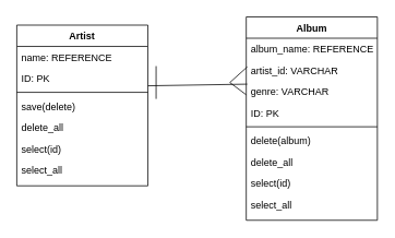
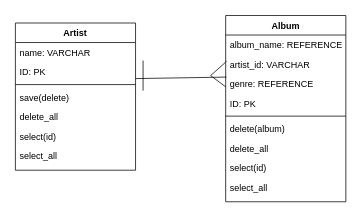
  <mxCell id="0" />
  <mxCell id="1" parent="0" />
  <mxCell id="2" value="" style="endArrow=none;html=1;rounded=0;entryX=1;entryY=0.077;entryDx=0;entryDy=0;entryPerimeter=0;exitX=0.007;exitY=1;exitDx=0;exitDy=0;exitPerimeter=0;" edge="1" parent="1"><mxGeometry width="50" height="50" relative="1" as="geometry"><mxPoint x="301.19" y="102" as="sourcePoint" /><mxPoint x="180" y="104.002" as="targetPoint" /></mxGeometry></mxCell>
  <mxCell id="3" value="" style="endArrow=none;html=1;rounded=0;" edge="1" parent="1"><mxGeometry width="50" height="50" relative="1" as="geometry"><mxPoint x="190" y="120" as="sourcePoint" /><mxPoint x="190" y="80" as="targetPoint" /></mxGeometry></mxCell>
  <mxCell id="4" value="" style="endArrow=none;html=1;rounded=0;entryX=0;entryY=0.5;entryDx=0;entryDy=0;" edge="1" parent="1"><mxGeometry width="50" height="50" relative="1" as="geometry"><mxPoint x="280" y="100" as="sourcePoint" /><mxPoint x="300" y="115" as="targetPoint" /></mxGeometry></mxCell>
  <mxCell id="5" value="" style="endArrow=none;html=1;rounded=0;exitX=0.007;exitY=0.192;exitDx=0;exitDy=0;exitPerimeter=0;" edge="1" parent="1"><mxGeometry width="50" height="50" relative="1" as="geometry"><mxPoint x="301.19" y="80.992" as="sourcePoint" /><mxPoint x="280" y="100" as="targetPoint" /></mxGeometry></mxCell>
  <mxCell id="6" value="Artist" style="swimlane;fontStyle=1;align=center;verticalAlign=top;childLayout=stackLayout;horizontal=1;startSize=26;horizontalStack=0;resizeParent=1;resizeParentMax=0;resizeLast=0;collapsible=1;marginBottom=0;" vertex="1" parent="1"><mxGeometry x="20" y="30" width="160" height="196" as="geometry" /></mxCell>
- <mxCell id="7" value="name: REFERENCE" style="text;strokeColor=none;fillColor=none;align=left;verticalAlign=top;spacingLeft=4;spacingRight=4;overflow=hidden;rotatable=0;points=[[0,0.5],[1,0.5]];portConstraint=eastwest;" vertex="1" parent="6"><mxGeometry y="26" width="160" height="26" as="geometry" /></mxCell>
+ <mxCell id="7" value="name: VARCHAR" style="text;strokeColor=none;fillColor=none;align=left;verticalAlign=top;spacingLeft=4;spacingRight=4;overflow=hidden;rotatable=0;points=[[0,0.5],[1,0.5]];portConstraint=eastwest;" vertex="1" parent="6"><mxGeometry y="26" width="160" height="26" as="geometry" /></mxCell>
  <mxCell id="8" value="ID: PK" style="text;strokeColor=none;fillColor=none;align=left;verticalAlign=top;spacingLeft=4;spacingRight=4;overflow=hidden;rotatable=0;points=[[0,0.5],[1,0.5]];portConstraint=eastwest;" vertex="1" parent="6"><mxGeometry y="52" width="160" height="26" as="geometry" /></mxCell>
  <mxCell id="9" value="" style="line;strokeWidth=1;fillColor=none;align=left;verticalAlign=middle;spacingTop=-1;spacingLeft=3;spacingRight=3;rotatable=0;labelPosition=right;points=[];portConstraint=eastwest;" vertex="1" parent="6"><mxGeometry y="78" width="160" height="8" as="geometry" /></mxCell>
  <mxCell id="10" value="save(delete)" style="text;strokeColor=none;fillColor=none;align=left;verticalAlign=top;spacingLeft=4;spacingRight=4;overflow=hidden;rotatable=0;points=[[0,0.5],[1,0.5]];portConstraint=eastwest;" vertex="1" parent="6"><mxGeometry y="86" width="160" height="26" as="geometry" /></mxCell>
  <mxCell id="11" value="delete_all" style="text;strokeColor=none;fillColor=none;align=left;verticalAlign=top;spacingLeft=4;spacingRight=4;overflow=hidden;rotatable=0;points=[[0,0.5],[1,0.5]];portConstraint=eastwest;" vertex="1" parent="6"><mxGeometry y="112" width="160" height="26" as="geometry" /></mxCell>
  <mxCell id="12" value="select(id)" style="text;strokeColor=none;fillColor=none;align=left;verticalAlign=top;spacingLeft=4;spacingRight=4;overflow=hidden;rotatable=0;points=[[0,0.5],[1,0.5]];portConstraint=eastwest;" vertex="1" parent="6"><mxGeometry y="138" width="160" height="26" as="geometry" /></mxCell>
  <mxCell id="13" value="select_all" style="text;strokeColor=none;fillColor=none;align=left;verticalAlign=top;spacingLeft=4;spacingRight=4;overflow=hidden;rotatable=0;points=[[0,0.5],[1,0.5]];portConstraint=eastwest;" vertex="1" parent="6"><mxGeometry y="164" width="160" height="32" as="geometry" /></mxCell>
  <mxCell id="14" value="Album" style="swimlane;fontStyle=1;align=center;verticalAlign=top;childLayout=stackLayout;horizontal=1;startSize=26;horizontalStack=0;resizeParent=1;resizeParentMax=0;resizeLast=0;collapsible=1;marginBottom=0;" vertex="1" parent="1"><mxGeometry x="300" y="20" width="160" height="248" as="geometry" /></mxCell>
  <mxCell id="15" value="album_name: REFERENCE" style="text;strokeColor=none;fillColor=none;align=left;verticalAlign=top;spacingLeft=4;spacingRight=4;overflow=hidden;rotatable=0;points=[[0,0.5],[1,0.5]];portConstraint=eastwest;" vertex="1" parent="14"><mxGeometry y="26" width="160" height="26" as="geometry" /></mxCell>
  <mxCell id="16" value="artist_id: VARCHAR" style="text;strokeColor=none;fillColor=none;align=left;verticalAlign=top;spacingLeft=4;spacingRight=4;overflow=hidden;rotatable=0;points=[[0,0.5],[1,0.5]];portConstraint=eastwest;" vertex="1" parent="14"><mxGeometry y="52" width="160" height="26" as="geometry" /></mxCell>
- <mxCell id="17" value="genre: VARCHAR" style="text;strokeColor=none;fillColor=none;align=left;verticalAlign=top;spacingLeft=4;spacingRight=4;overflow=hidden;rotatable=0;points=[[0,0.5],[1,0.5]];portConstraint=eastwest;" vertex="1" parent="14"><mxGeometry y="78" width="160" height="26" as="geometry" /></mxCell>
+ <mxCell id="17" value="genre: REFERENCE" style="text;strokeColor=none;fillColor=none;align=left;verticalAlign=top;spacingLeft=4;spacingRight=4;overflow=hidden;rotatable=0;points=[[0,0.5],[1,0.5]];portConstraint=eastwest;" vertex="1" parent="14"><mxGeometry y="78" width="160" height="26" as="geometry" /></mxCell>
  <mxCell id="18" value="ID: PK" style="text;strokeColor=none;fillColor=none;align=left;verticalAlign=top;spacingLeft=4;spacingRight=4;overflow=hidden;rotatable=0;points=[[0,0.5],[1,0.5]];portConstraint=eastwest;" vertex="1" parent="14"><mxGeometry y="104" width="160" height="26" as="geometry" /></mxCell>
  <mxCell id="19" value="" style="line;strokeWidth=1;fillColor=none;align=left;verticalAlign=middle;spacingTop=-1;spacingLeft=3;spacingRight=3;rotatable=0;labelPosition=right;points=[];portConstraint=eastwest;" vertex="1" parent="14"><mxGeometry y="130" width="160" height="8" as="geometry" /></mxCell>
  <mxCell id="20" value="delete(album)" style="text;strokeColor=none;fillColor=none;align=left;verticalAlign=top;spacingLeft=4;spacingRight=4;overflow=hidden;rotatable=0;points=[[0,0.5],[1,0.5]];portConstraint=eastwest;" vertex="1" parent="14"><mxGeometry y="138" width="160" height="26" as="geometry" /></mxCell>
  <mxCell id="21" value="delete_all" style="text;strokeColor=none;fillColor=none;align=left;verticalAlign=top;spacingLeft=4;spacingRight=4;overflow=hidden;rotatable=0;points=[[0,0.5],[1,0.5]];portConstraint=eastwest;" vertex="1" parent="14"><mxGeometry y="164" width="160" height="26" as="geometry" /></mxCell>
  <mxCell id="22" value="select(id)" style="text;strokeColor=none;fillColor=none;align=left;verticalAlign=top;spacingLeft=4;spacingRight=4;overflow=hidden;rotatable=0;points=[[0,0.5],[1,0.5]];portConstraint=eastwest;" vertex="1" parent="14"><mxGeometry y="190" width="160" height="26" as="geometry" /></mxCell>
  <mxCell id="23" value="select_all" style="text;strokeColor=none;fillColor=none;align=left;verticalAlign=top;spacingLeft=4;spacingRight=4;overflow=hidden;rotatable=0;points=[[0,0.5],[1,0.5]];portConstraint=eastwest;" vertex="1" parent="14"><mxGeometry y="216" width="160" height="32" as="geometry" /></mxCell>
